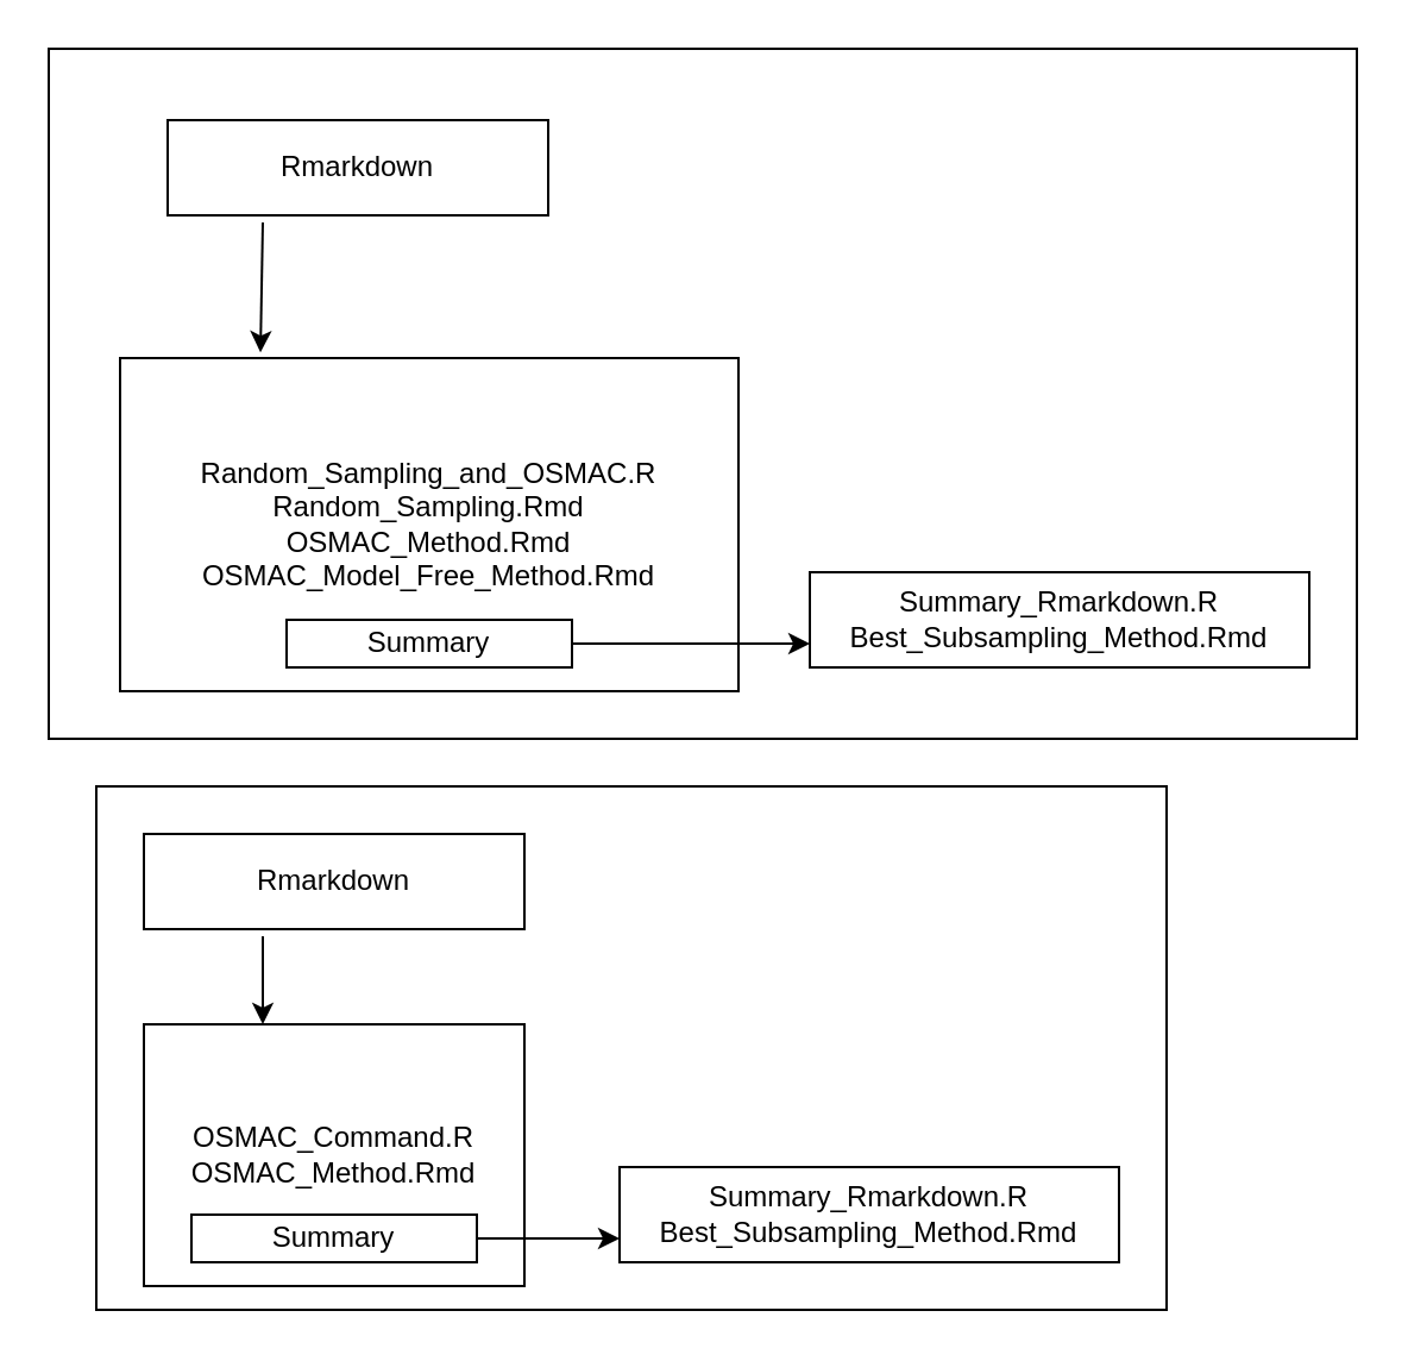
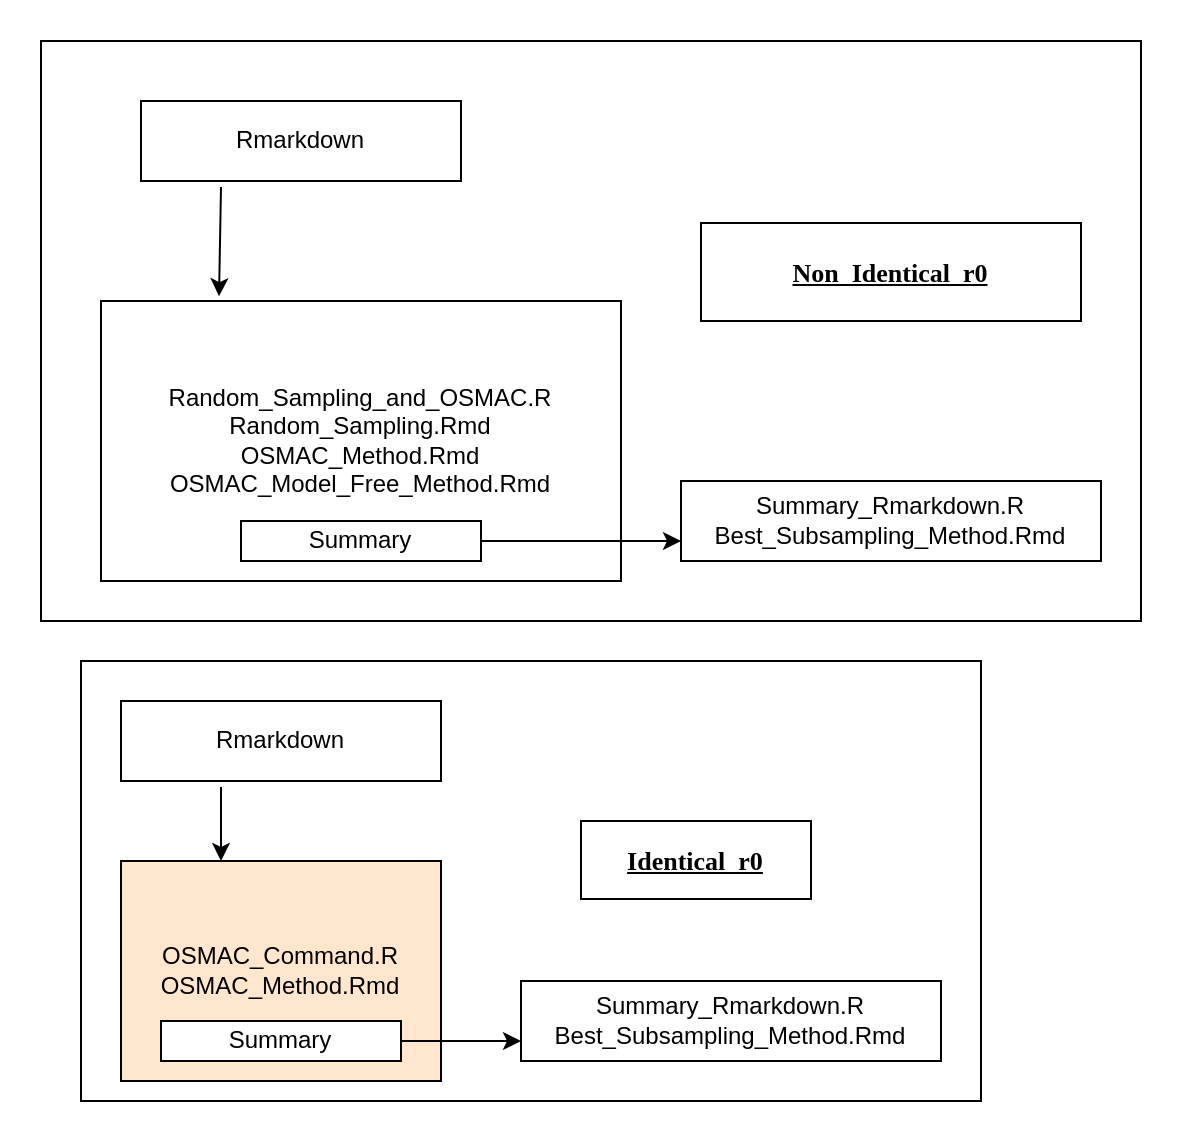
  <mxCell id="0" />
  <mxCell id="1" parent="0" />
  <mxCell id="2" value="" style="rounded=0;whiteSpace=wrap;html=1;fontFamily=Verdana;fontSize=13;fontColor=#000000;" parent="1" vertex="1"><mxGeometry x="40" y="330" width="450" height="220" as="geometry" /></mxCell>
  <mxCell id="3" value="" style="rounded=0;whiteSpace=wrap;html=1;fontFamily=Verdana;fontSize=13;fontColor=#000000;" parent="1" vertex="1"><mxGeometry x="20" y="20" width="550" height="290" as="geometry" /></mxCell>
  <mxCell id="4" value="Rmarkdown" style="rounded=0;whiteSpace=wrap;html=1;" parent="1" vertex="1"><mxGeometry x="70" y="50" width="160" height="40" as="geometry" /></mxCell>
  <mxCell id="5" value="Random_Sampling_and_OSMAC.R&lt;br&gt;Random_Sampling.Rmd&lt;br&gt;OSMAC_Method.Rmd&lt;br&gt;OSMAC_Model_Free_Method.Rmd" style="rounded=0;whiteSpace=wrap;html=1;" parent="1" vertex="1"><mxGeometry x="50" y="150" width="260" height="140" as="geometry" /></mxCell>
  <mxCell id="6" value="" style="endArrow=classic;html=1;entryX=0.227;entryY=-0.017;entryDx=0;entryDy=0;entryPerimeter=0;" parent="1" target="5" edge="1"><mxGeometry width="50" height="50" relative="1" as="geometry"><mxPoint x="110" y="93" as="sourcePoint" /><mxPoint x="110" y="120" as="targetPoint" /></mxGeometry></mxCell>
  <mxCell id="7" value="Summary" style="rounded=0;whiteSpace=wrap;html=1;" parent="1" vertex="1"><mxGeometry x="120" y="260" width="120" height="20" as="geometry" /></mxCell>
  <mxCell id="8" value="Summary_Rmarkdown.R&lt;br&gt;Best_Subsampling_Method.Rmd" style="rounded=0;whiteSpace=wrap;html=1;" parent="1" vertex="1"><mxGeometry x="340" y="240" width="210" height="40" as="geometry" /></mxCell>
  <mxCell id="9" value="" style="endArrow=classic;html=1;entryX=0;entryY=0.75;entryDx=0;entryDy=0;exitX=1;exitY=0.5;exitDx=0;exitDy=0;" parent="1" source="7" target="8" edge="1"><mxGeometry width="50" height="50" relative="1" as="geometry"><mxPoint x="240" y="259.5" as="sourcePoint" /><mxPoint x="280" y="259.5" as="targetPoint" /></mxGeometry></mxCell>
+ <mxCell id="10" value="&lt;b&gt;&lt;u&gt;Non_Identical_r0&lt;/u&gt;&lt;/b&gt;" style="rounded=0;whiteSpace=wrap;html=1;fontFamily=Verdana;fontSize=13;fontColor=#000000;" parent="1" vertex="1"><mxGeometry x="350" y="111" width="190" height="49" as="geometry" /></mxCell>
  <mxCell id="11" value="Rmarkdown" style="rounded=0;whiteSpace=wrap;html=1;" parent="1" vertex="1"><mxGeometry x="60" y="350" width="160" height="40" as="geometry" /></mxCell>
- <mxCell id="12" value="OSMAC_Command.R&lt;br&gt;OSMAC_Method.Rmd" style="rounded=0;whiteSpace=wrap;html=1;" parent="1" vertex="1"><mxGeometry x="60" y="430" width="160" height="110" as="geometry" /></mxCell>
+ <mxCell id="12" value="OSMAC_Command.R&lt;br&gt;OSMAC_Method.Rmd" style="rounded=0;whiteSpace=wrap;html=1;fillColor=#ffe6cc;" parent="1" vertex="1"><mxGeometry x="60" y="430" width="160" height="110" as="geometry" /></mxCell>
  <mxCell id="13" value="" style="endArrow=classic;html=1;" parent="1" edge="1"><mxGeometry width="50" height="50" relative="1" as="geometry"><mxPoint x="110" y="393" as="sourcePoint" /><mxPoint x="110" y="430" as="targetPoint" /></mxGeometry></mxCell>
  <mxCell id="14" value="Summary" style="rounded=0;whiteSpace=wrap;html=1;" parent="1" vertex="1"><mxGeometry x="80" y="510" width="120" height="20" as="geometry" /></mxCell>
  <mxCell id="15" value="Summary_Rmarkdown.R&lt;br&gt;Best_Subsampling_Method.Rmd" style="rounded=0;whiteSpace=wrap;html=1;" parent="1" vertex="1"><mxGeometry x="260" y="490" width="210" height="40" as="geometry" /></mxCell>
  <mxCell id="16" value="" style="endArrow=classic;html=1;exitX=1;exitY=0.5;exitDx=0;exitDy=0;entryX=0;entryY=0.75;entryDx=0;entryDy=0;" parent="1" source="14" target="15" edge="1"><mxGeometry width="50" height="50" relative="1" as="geometry"><mxPoint x="220" y="540" as="sourcePoint" /><mxPoint x="260" y="540" as="targetPoint" /></mxGeometry></mxCell>
+ <mxCell id="17" value="&lt;b&gt;&lt;u&gt;Identical_r0&lt;/u&gt;&lt;/b&gt;" style="rounded=0;whiteSpace=wrap;html=1;fontFamily=Verdana;fontSize=13;fontColor=#000000;" parent="1" vertex="1"><mxGeometry x="290" y="410" width="115" height="39" as="geometry" /></mxCell>
